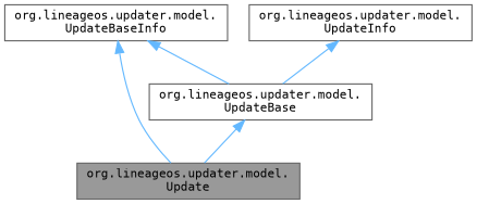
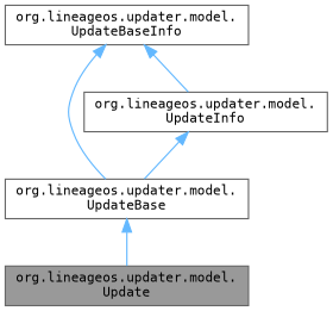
  digraph {
    fontname="DejaVu Sans Mono"
    node [color=gray40 fillcolor=white fontname="DejaVu Sans Mono" fontsize=10 shape=box style=filled]
    edge [color=steelblue1 dir=back fontname="DejaVu Sans Mono" fontsize=10 labelfontname=Helvetica labelfontsize=10 style=solid]
    n1 [fillcolor=grey60 fontcolor=black height=0.2 label="org.lineageos.updater.model.\lUpdate" width=0.4]
    n2 [height=0.2 label="org.lineageos.updater.model.\lUpdateBase" width=0.4]
    n3 [height=0.2 label="org.lineageos.updater.model.\lUpdateBaseInfo" width=0.4]
    n4 [height=0.2 label="org.lineageos.updater.model.\lUpdateInfo" width=0.4]
    n2 -> n1
    n3 -> n2
-   n3 -> n1
+   n3 -> n4
    n4 -> n2
  }
